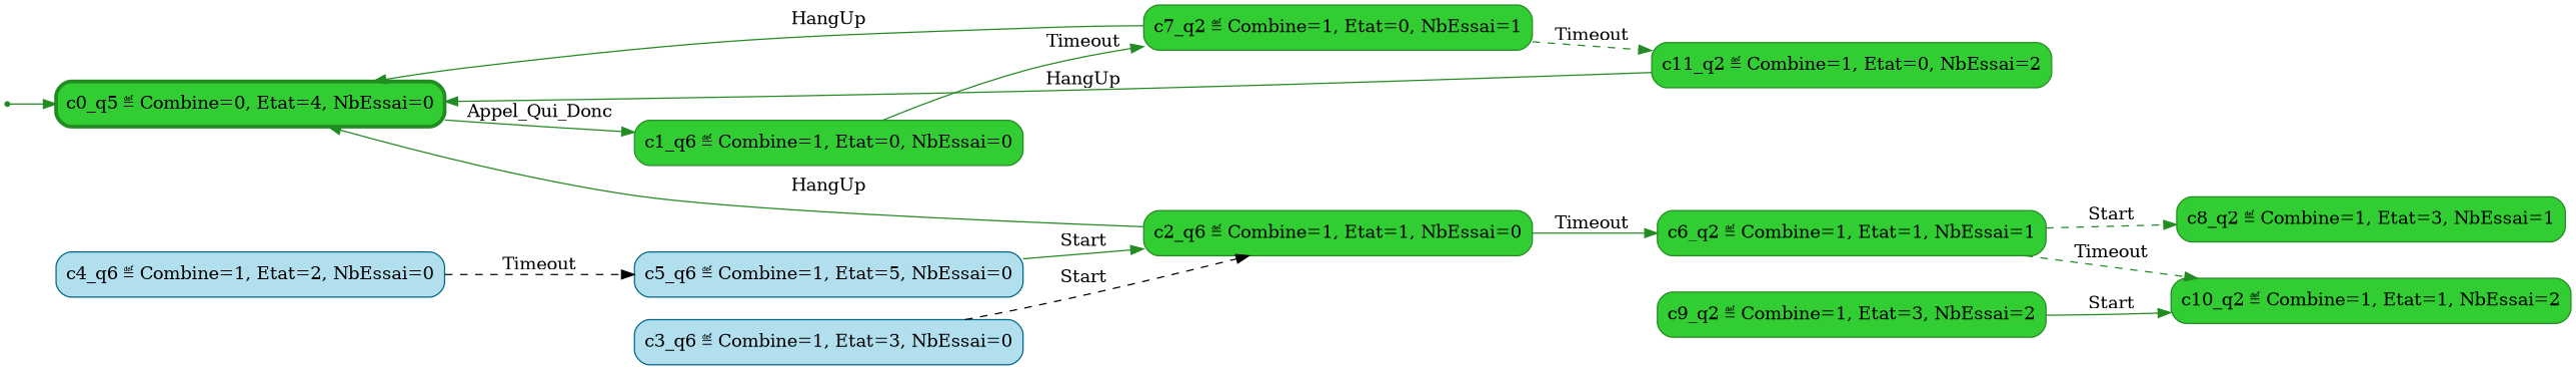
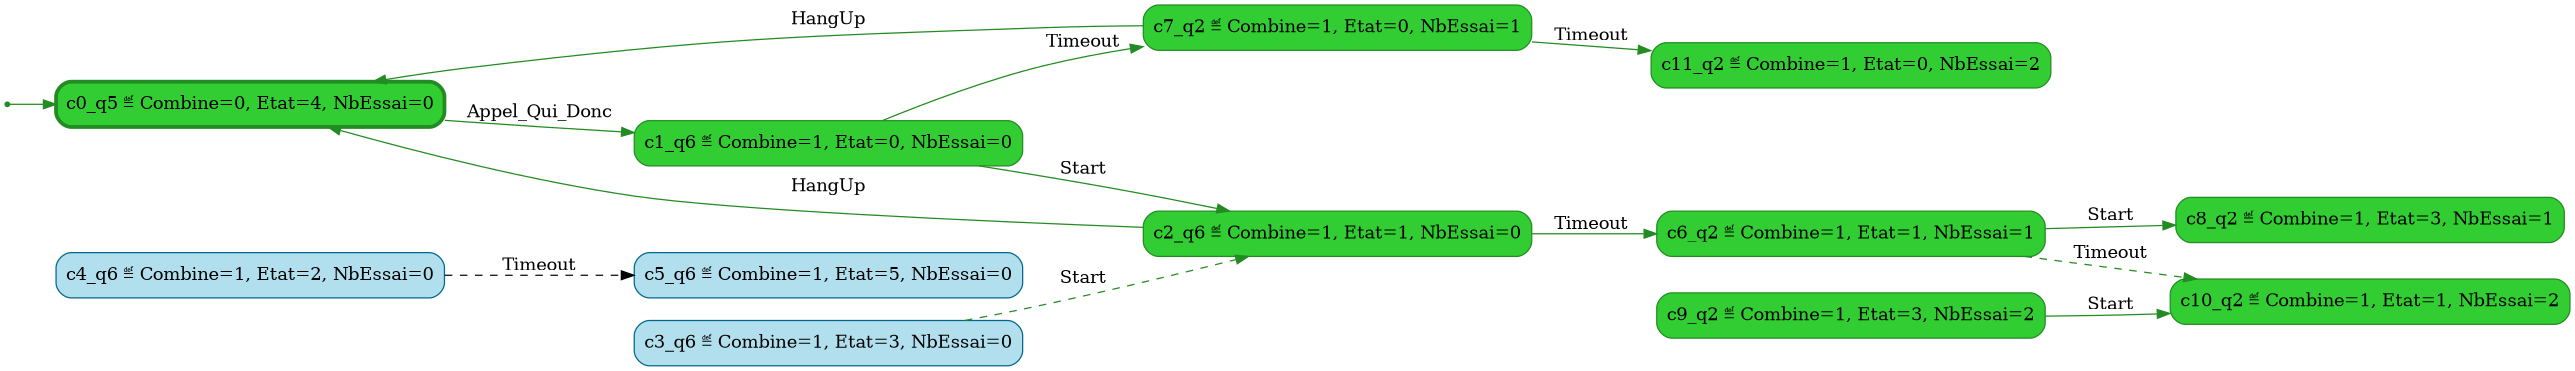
  digraph {
    rankdir=LR
    node [color=forestgreen shape=box fillcolor=limegreen style="rounded, filled"]
    edge [color=forestgreen]
    __invisible__ [shape=point fillcolor="" style=""]
    n2 [label="c0_q5 ≝ Combine=0, Etat=4, NbEssai=0" penwidth=3]
    n3 [label="c1_q6 ≝ Combine=1, Etat=0, NbEssai=0"]
    n4 [label="c2_q6 ≝ Combine=1, Etat=1, NbEssai=0"]
    n5 [label="c7_q2 ≝ Combine=1, Etat=0, NbEssai=1"]
    n6 [label="c6_q2 ≝ Combine=1, Etat=1, NbEssai=1"]
    n7 [label="c11_q2 ≝ Combine=1, Etat=0, NbEssai=2"]
    n8 [label="c8_q2 ≝ Combine=1, Etat=3, NbEssai=1"]
    n9 [label="c10_q2 ≝ Combine=1, Etat=1, NbEssai=2"]
    n10 [label="c9_q2 ≝ Combine=1, Etat=3, NbEssai=2"]
    n11 [color=deepskyblue4 fillcolor=lightblue2 label="c3_q6 ≝ Combine=1, Etat=3, NbEssai=0"]
    n12 [color=deepskyblue4 fillcolor=lightblue2 label="c4_q6 ≝ Combine=1, Etat=2, NbEssai=0"]
    n13 [color=deepskyblue4 fillcolor=lightblue2 label="c5_q6 ≝ Combine=1, Etat=5, NbEssai=0"]
    __invisible__ -> n2
    n2 -> n3 [label=Appel_Qui_Donc]
-   n13 -> n4 [label=Start]
+   n3 -> n4 [label=Start]
    n3 -> n5 [label=Timeout]
    n4 -> n2 [label=HangUp]
    n4 -> n6 [label=Timeout]
    n5 -> n2 [label=HangUp]
-   n5 -> n7 [label=Timeout style=dashed]
-   n6 -> n8 [label=Start style=dashed]
+   n5 -> n7 [label=Timeout]
+   n6 -> n8 [label=Start]
    n6 -> n9 [label=Timeout style=dashed]
-   n7 -> n2 [label=HangUp]
    n10 -> n9 [label=Start]
-   n11 -> n4 [color=black label=Start style=dashed]
+   n11 -> n4 [label=Start style=dashed]
    n12 -> n13 [color=black label=Timeout style=dashed]
  }
